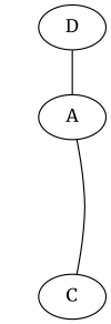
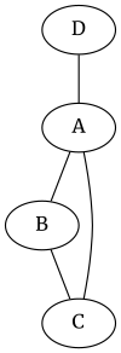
  graph {
    fontname=Merriweather
    node [fontname=Merriweather]
    edge [fontname=Merriweather]
    A
+   B
    C
    D
+   A -- B
+   B -- C
    C -- A
    D -- A
  }
